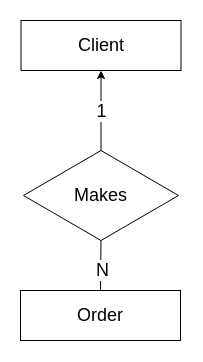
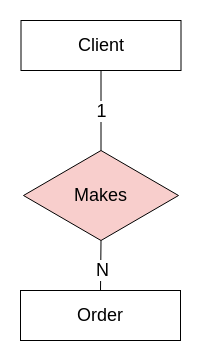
  <mxCell id="0" />
  <mxCell id="1" parent="0" />
  <mxCell id="2" value="&lt;font style=&quot;font-size: 18px;&quot;&gt;Client&lt;/font&gt;" style="rounded=0;whiteSpace=wrap;html=1;" vertex="1" parent="1"><mxGeometry x="20.5" y="20" width="160" height="50" as="geometry" /></mxCell>
- <mxCell id="3" value="&lt;font style=&quot;font-size: 18px;&quot;&gt;Makes&lt;/font&gt;" style="rhombus;whiteSpace=wrap;html=1;" vertex="1" parent="1"><mxGeometry x="23" y="150" width="155" height="90" as="geometry" /></mxCell>
+ <mxCell id="3" value="&lt;font style=&quot;font-size: 18px;&quot;&gt;Makes&lt;/font&gt;" style="rhombus;whiteSpace=wrap;html=1;fillColor=#f8cecc;" vertex="1" parent="1"><mxGeometry x="23" y="150" width="155" height="90" as="geometry" /></mxCell>
  <mxCell id="4" value="&lt;div style=&quot;font-size: 18px;&quot;&gt;Order&lt;/div&gt;" style="rounded=0;whiteSpace=wrap;html=1;" vertex="1" parent="1"><mxGeometry x="20" y="290" width="160" height="50" as="geometry" /></mxCell>
- <mxCell id="5" value="" style="endArrow=classic;html=1;rounded=0;entryX=0.5;entryY=1;entryDx=0;entryDy=0;" edge="1" parent="1" source="3" target="2"><mxGeometry width="50" height="50" relative="1" as="geometry"><mxPoint x="45" y="330" as="sourcePoint" /><mxPoint x="95" y="280" as="targetPoint" /></mxGeometry></mxCell>
+ <mxCell id="5" value="" style="endArrow=none;html=1;rounded=0;entryX=0.5;entryY=1;entryDx=0;entryDy=0;" edge="1" parent="1" source="3" target="2"><mxGeometry width="50" height="50" relative="1" as="geometry"><mxPoint x="45" y="330" as="sourcePoint" /><mxPoint x="95" y="280" as="targetPoint" /></mxGeometry></mxCell>
  <mxCell id="6" value="&lt;font style=&quot;font-size: 18px;&quot;&gt;1&lt;/font&gt;" style="edgeLabel;html=1;align=center;verticalAlign=middle;resizable=0;points=[];" vertex="1" connectable="0" parent="5"><mxGeometry x="0.146" y="1" relative="1" as="geometry"><mxPoint x="1" y="6" as="offset" /></mxGeometry></mxCell>
  <mxCell id="7" value="" style="endArrow=none;html=1;rounded=0;entryX=0.5;entryY=1;entryDx=0;entryDy=0;exitX=0.5;exitY=0;exitDx=0;exitDy=0;" edge="1" parent="1" source="4" target="3"><mxGeometry width="50" height="50" relative="1" as="geometry"><mxPoint x="-35" y="240" as="sourcePoint" /><mxPoint x="15" y="190" as="targetPoint" /></mxGeometry></mxCell>
  <mxCell id="8" value="&lt;font style=&quot;font-size: 18px;&quot;&gt;N&lt;/font&gt;" style="edgeLabel;html=1;align=center;verticalAlign=middle;resizable=0;points=[];" vertex="1" connectable="0" parent="7"><mxGeometry x="-0.157" y="-1" relative="1" as="geometry"><mxPoint as="offset" /></mxGeometry></mxCell>
